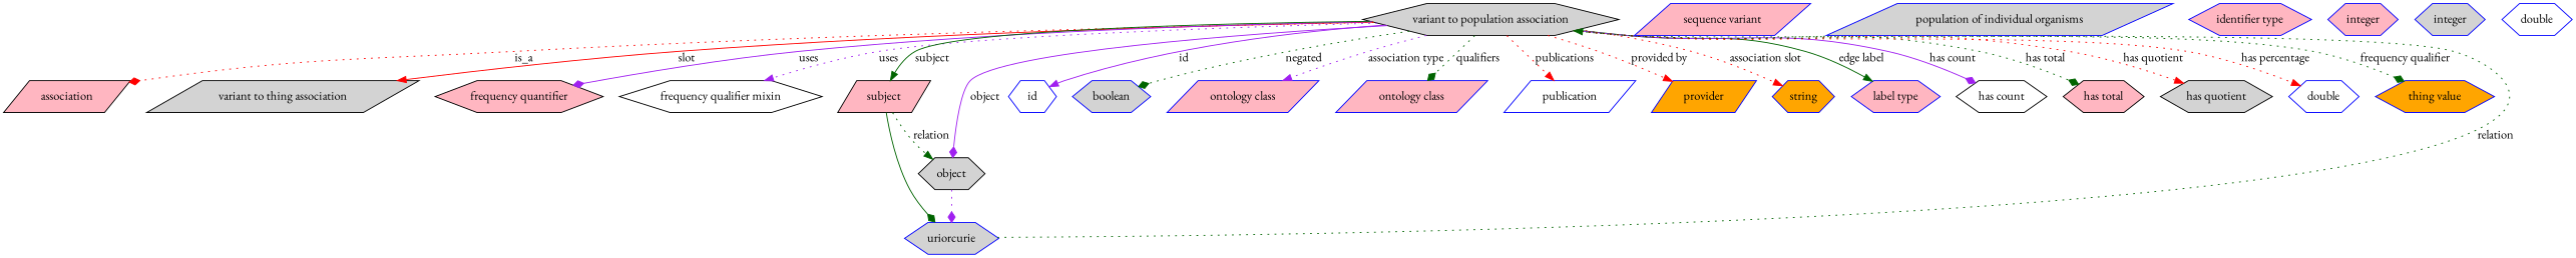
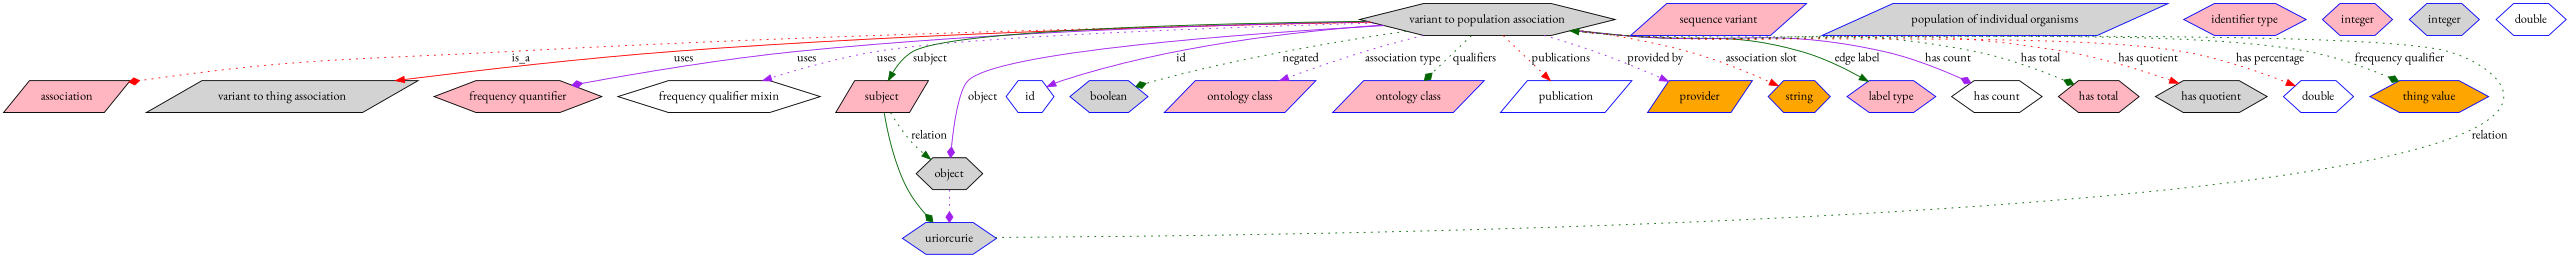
  digraph {
    fontname="EB Garamond"
    node [fillcolor=lightpink fontname="EB Garamond" shape=hexagon style=filled color=blue]
    edge [arrowhead=normal color=darkgreen fontname="EB Garamond" style=dotted]
    n1 [fillcolor=lightgrey height=0.5 label="variant to population association" width=3.4803 color=""]
    association [height=0.5 shape=parallelogram width=1.3723 color=""]
    "variant to thing association" [fillcolor=lightgrey height=0.5 shape=parallelogram width=2.9346 color=""]
    "frequency quantifier" [height=0.5 width=2.2656 color=""]
    "frequency qualifier mixin" [fillcolor=white height=0.5 width=2.7774 color=""]
    subject [height=0.5 shape=parallelogram width=0.97656 color=""]
    object [fillcolor=lightgrey height=0.5 width=0.88096 color=""]
    id [fillcolor=white height=0.5 width=0.75]
    n9 [fillcolor=lightgrey height=0.5 label=boolean width=1.0584]
    n10 [height=0.5 label="ontology class" shape=parallelogram width=1.6931]
    n11 [height=0.5 label="ontology class" shape=parallelogram width=1.6931]
    n12 [fillcolor=white height=0.5 label=publication shape=parallelogram width=1.3859]
    n13 [fillcolor=orange height=0.5 label=provider shape=parallelogram width=1.1129]
    n14 [fillcolor=orange height=0.5 label=string width=0.8403]
    n15 [height=0.5 label="label type" width=1.2425]
    "has count" [fillcolor=white height=0.5 width=1.2154 color=""]
    "has total" [height=0.5 width=1.1062 color=""]
    "has quotient" [fillcolor=lightgrey height=0.5 width=1.4747 color=""]
    n19 [fillcolor=white height=0.5 label=double width=0.94933]
    n20 [fillcolor=orange height=0.5 label="thing value" width=1.8561]
    n21 [fillcolor=lightgrey height=0.5 label=uriorcurie width=1.2492]
    n22 [height=0.5 label="sequence variant" shape=parallelogram width=1.9244]
    n23 [fillcolor=lightgrey height=0.5 label="population of individual organisms" shape=parallelogram width=3.722]
    n24 [height=0.5 label="identifier type" width=1.652]
    n25 [height=0.5 label=integer width=0.96276]
    n26 [fillcolor=lightgrey height=0.5 label=integer width=0.96276]
    n27 [fillcolor=white height=0.5 label=double width=0.94933]
    n1 -> association [arrowhead=diamond color=red label=is_a]
-   n1 -> "variant to thing association" [color=red label=slot style=solid]
+   n1 -> "variant to thing association" [color=red label=uses style=solid]
    n1 -> "frequency quantifier" [arrowhead=diamond color=purple label=uses style=solid]
    n1 -> "frequency qualifier mixin" [color=purple label=uses]
    n1 -> subject [label=subject style=solid]
    n1 -> object [arrowhead=diamond color=purple label=object style=solid]
    n1 -> id [color=purple label=id style=solid]
    n1 -> n9 [arrowhead=diamond label=negated]
    n1 -> n10 [color=purple label="association type"]
    n1 -> n11 [arrowhead=diamond label=qualifiers]
    n1 -> n12 [color=red label=publications]
-   n1 -> n13 [color=red label="provided by"]
+   n1 -> n13 [color=purple label="provided by"]
    n1 -> n14 [color=red label="association slot"]
    n1 -> n15 [label="edge label" style=solid]
    n1 -> "has count" [arrowhead=diamond color=purple label="has count" style=solid]
    n1 -> "has total" [arrowhead=diamond label="has total"]
    n1 -> "has quotient" [color=red label="has quotient"]
    n1 -> n19 [color=red label="has percentage"]
    n1 -> n20 [arrowhead=diamond label="frequency qualifier"]
    subject -> object [label=relation]
    subject -> n21 [arrowhead=diamond style=solid]
    object -> n21 [arrowhead=diamond color=purple]
    n21 -> n1 [label=relation]
  }
